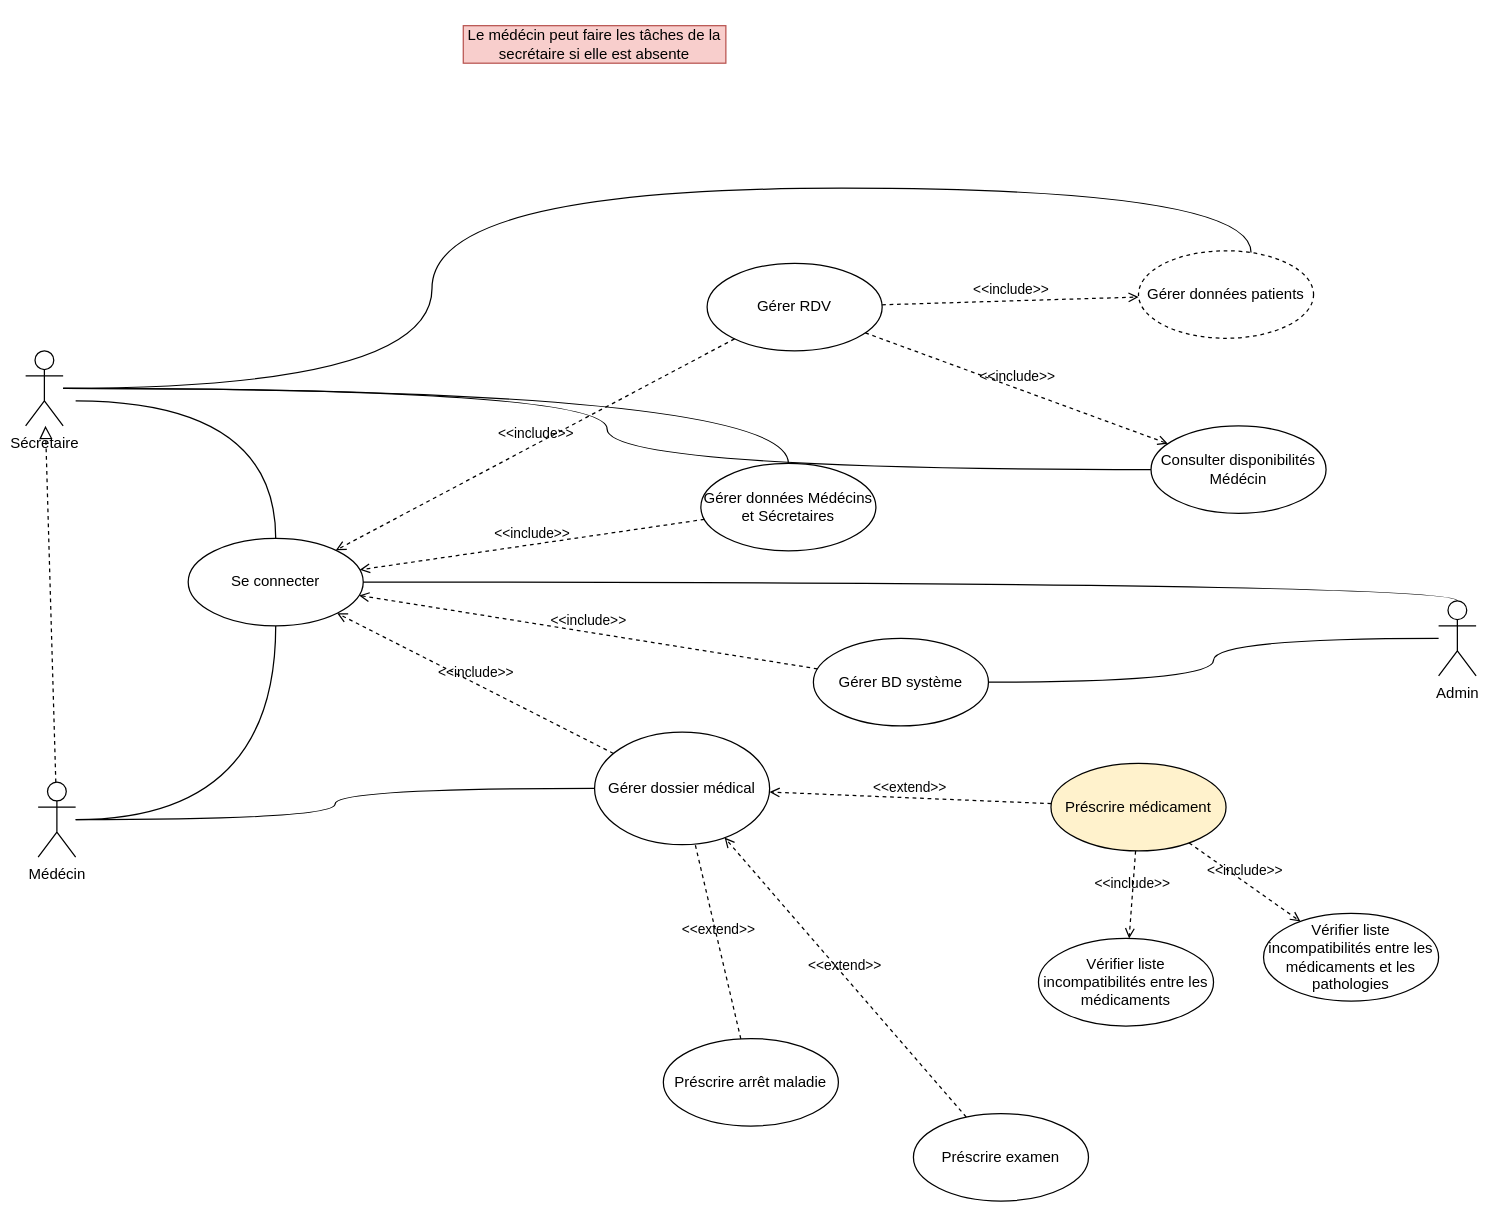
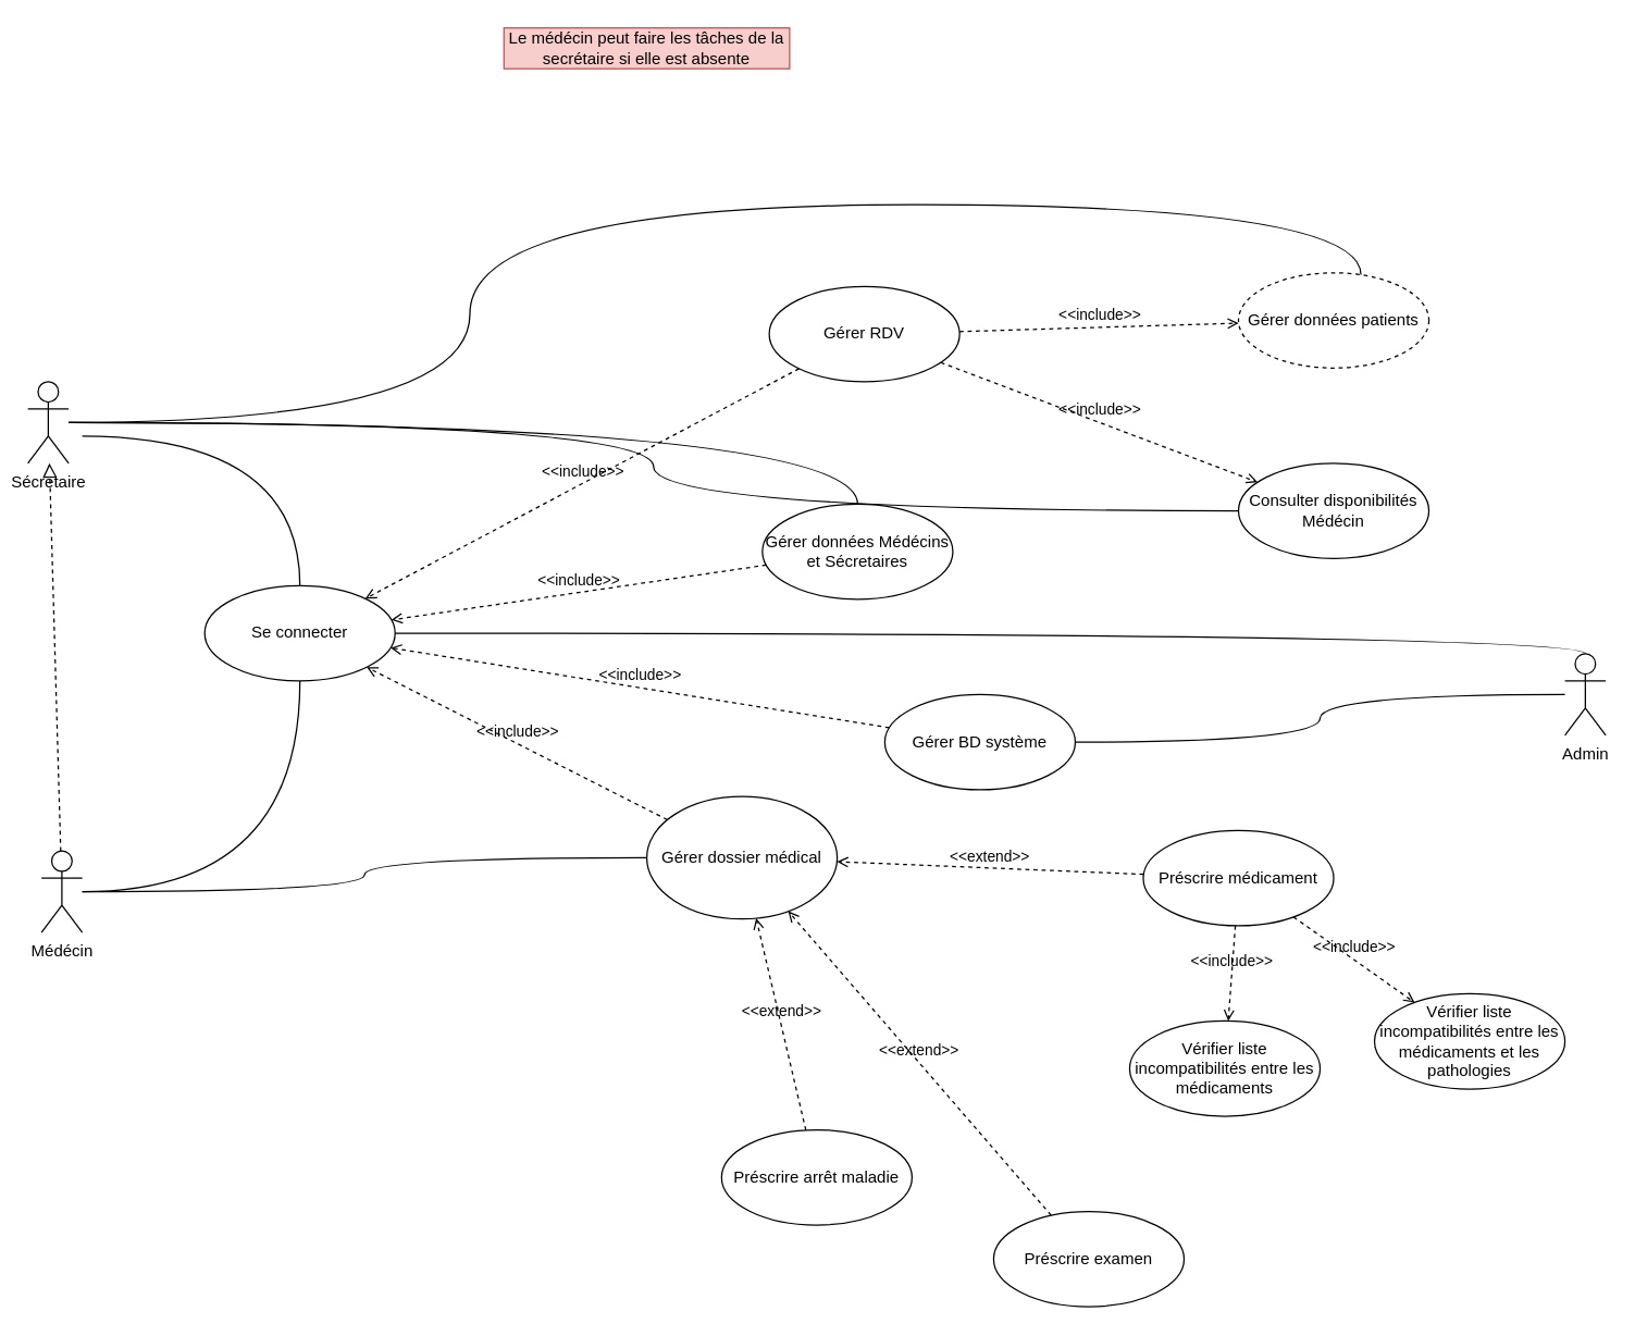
  <mxCell id="0" />
  <mxCell id="1" parent="0" />
  <mxCell id="2" style="edgeStyle=orthogonalEdgeStyle;rounded=0;orthogonalLoop=1;jettySize=auto;html=1;endArrow=none;endFill=0;curved=1;" edge="1" parent="1" source="3" target="17"><mxGeometry relative="1" as="geometry"><mxPoint x="460" y="665" as="targetPoint" /></mxGeometry></mxCell>
  <mxCell id="3" value="Médécin" style="shape=umlActor;verticalLabelPosition=bottom;verticalAlign=top;html=1;outlineConnect=0;" vertex="1" parent="1"><mxGeometry x="30" y="625" width="30" height="60" as="geometry" /></mxCell>
  <mxCell id="4" style="edgeStyle=orthogonalEdgeStyle;rounded=0;orthogonalLoop=1;jettySize=auto;html=1;endArrow=none;endFill=0;curved=1;" edge="1" parent="1" source="5" target="9"><mxGeometry relative="1" as="geometry" /></mxCell>
  <mxCell id="5" value="Sécretaire" style="shape=umlActor;verticalLabelPosition=bottom;verticalAlign=top;html=1;outlineConnect=0;" vertex="1" parent="1"><mxGeometry x="20" y="280" width="30" height="60" as="geometry" /></mxCell>
  <mxCell id="6" value="Gérer RDV" style="ellipse;whiteSpace=wrap;html=1;" vertex="1" parent="1"><mxGeometry x="565" y="210" width="140" height="70" as="geometry" /></mxCell>
  <mxCell id="7" value="Gérer données patients" style="ellipse;whiteSpace=wrap;html=1;dashed=1;" vertex="1" parent="1"><mxGeometry x="910" y="200" width="140" height="70" as="geometry" /></mxCell>
  <mxCell id="8" value="&amp;lt;&amp;lt;include&amp;gt;&amp;gt;" style="html=1;verticalAlign=bottom;labelBackgroundColor=none;endArrow=open;endFill=0;dashed=1;rounded=0;" edge="1" parent="1" source="6" target="7"><mxGeometry width="160" relative="1" as="geometry"><mxPoint x="600" y="400" as="sourcePoint" /><mxPoint x="760" y="400" as="targetPoint" /></mxGeometry></mxCell>
- <mxCell id="9" value="Consulter disponibilités Médécin" style="ellipse;whiteSpace=wrap;html=1;" vertex="1" parent="1"><mxGeometry x="920" y="340" width="140" height="70" as="geometry" /></mxCell>
+ <mxCell id="9" value="Consulter disponibilités Médécin" style="ellipse;whiteSpace=wrap;html=1;" vertex="1" parent="1"><mxGeometry x="910" y="340" width="140" height="70" as="geometry" /></mxCell>
  <mxCell id="10" value="&amp;lt;&amp;lt;include&amp;gt;&amp;gt;" style="html=1;verticalAlign=bottom;labelBackgroundColor=none;endArrow=open;endFill=0;dashed=1;rounded=0;" edge="1" parent="1" source="6" target="9"><mxGeometry width="160" relative="1" as="geometry"><mxPoint x="783" y="248" as="sourcePoint" /><mxPoint x="922" y="232" as="targetPoint" /></mxGeometry></mxCell>
  <mxCell id="11" style="edgeStyle=orthogonalEdgeStyle;rounded=0;orthogonalLoop=1;jettySize=auto;html=1;endArrow=none;endFill=0;curved=1;" edge="1" parent="1" source="5" target="7"><mxGeometry relative="1" as="geometry"><mxPoint x="350" y="185.03" as="sourcePoint" /><mxPoint x="900" y="119.996" as="targetPoint" /><Array as="points"><mxPoint x="345" y="150" /><mxPoint x="1000" y="150" /></Array></mxGeometry></mxCell>
  <mxCell id="12" value="Gérer données Médécins et Sécretaires" style="ellipse;whiteSpace=wrap;html=1;" vertex="1" parent="1"><mxGeometry x="560" y="370" width="140" height="70" as="geometry" /></mxCell>
  <mxCell id="13" style="edgeStyle=orthogonalEdgeStyle;rounded=0;orthogonalLoop=1;jettySize=auto;html=1;endArrow=none;endFill=0;curved=1;" edge="1" parent="1" source="5" target="12"><mxGeometry relative="1" as="geometry"><mxPoint x="370" y="310" as="sourcePoint" /><mxPoint x="575" y="255" as="targetPoint" /></mxGeometry></mxCell>
- <mxCell id="14" value="Préscrire médicament" style="ellipse;whiteSpace=wrap;html=1;fillColor=#fff2cc;" vertex="1" parent="1"><mxGeometry x="840" y="610" width="140" height="70" as="geometry" /></mxCell>
+ <mxCell id="14" value="Préscrire médicament" style="ellipse;whiteSpace=wrap;html=1;" vertex="1" parent="1"><mxGeometry x="840" y="610" width="140" height="70" as="geometry" /></mxCell>
  <mxCell id="15" value="Préscrire examen" style="ellipse;whiteSpace=wrap;html=1;" vertex="1" parent="1"><mxGeometry x="730" y="890" width="140" height="70" as="geometry" /></mxCell>
  <mxCell id="16" value="Préscrire arrêt maladie" style="ellipse;whiteSpace=wrap;html=1;" vertex="1" parent="1"><mxGeometry x="530" y="830" width="140" height="70" as="geometry" /></mxCell>
  <mxCell id="17" value="Gérer dossier médical" style="ellipse;whiteSpace=wrap;html=1;" vertex="1" parent="1"><mxGeometry x="475" y="585" width="140" height="90" as="geometry" /></mxCell>
  <mxCell id="18" value="Vérifier liste incompatibilités entre les médicaments et les pathologies" style="ellipse;whiteSpace=wrap;html=1;" vertex="1" parent="1"><mxGeometry x="1010" y="730" width="140" height="70" as="geometry" /></mxCell>
  <mxCell id="19" value="Le médécin peut faire les tâches de la secrétaire si elle est absente" style="text;html=1;strokeColor=#b85450;fillColor=#f8cecc;align=center;verticalAlign=middle;whiteSpace=wrap;rounded=0;" vertex="1" parent="1"><mxGeometry x="370" y="20" width="210" height="30" as="geometry" /></mxCell>
  <mxCell id="20" value="" style="endArrow=block;startArrow=none;endFill=0;startFill=0;endSize=8;html=1;verticalAlign=bottom;dashed=1;labelBackgroundColor=none;rounded=0;" edge="1" parent="1" source="3" target="5"><mxGeometry width="160" relative="1" as="geometry"><mxPoint x="570" y="450" as="sourcePoint" /><mxPoint x="730" y="450" as="targetPoint" /></mxGeometry></mxCell>
  <mxCell id="21" value="&amp;lt;&amp;lt;extend&amp;gt;&amp;gt;" style="html=1;verticalAlign=bottom;labelBackgroundColor=none;endArrow=open;endFill=0;dashed=1;rounded=0;" edge="1" parent="1" source="14" target="17"><mxGeometry width="160" relative="1" as="geometry"><mxPoint x="840" y="760" as="sourcePoint" /><mxPoint x="730" y="700" as="targetPoint" /></mxGeometry></mxCell>
  <mxCell id="22" value="&amp;lt;&amp;lt;include&amp;gt;&amp;gt;" style="html=1;verticalAlign=bottom;labelBackgroundColor=none;endArrow=open;endFill=0;dashed=1;rounded=0;" edge="1" parent="1" source="14" target="18"><mxGeometry width="160" relative="1" as="geometry"><mxPoint x="570" y="700" as="sourcePoint" /><mxPoint x="730" y="700" as="targetPoint" /></mxGeometry></mxCell>
  <mxCell id="23" value="Vérifier liste incompatibilités entre les médicaments" style="ellipse;whiteSpace=wrap;html=1;" vertex="1" parent="1"><mxGeometry x="830" y="750" width="140" height="70" as="geometry" /></mxCell>
  <mxCell id="24" value="&amp;lt;&amp;lt;include&amp;gt;&amp;gt;" style="html=1;verticalAlign=bottom;labelBackgroundColor=none;endArrow=open;endFill=0;dashed=1;rounded=0;" edge="1" parent="1" source="14" target="23"><mxGeometry width="160" relative="1" as="geometry"><mxPoint x="890" y="767" as="sourcePoint" /><mxPoint x="1020" y="773" as="targetPoint" /></mxGeometry></mxCell>
  <mxCell id="25" value="&amp;lt;&amp;lt;extend&amp;gt;&amp;gt;" style="html=1;verticalAlign=bottom;labelBackgroundColor=none;endArrow=open;endFill=0;dashed=1;rounded=0;" edge="1" parent="1" source="15" target="17"><mxGeometry width="160" relative="1" as="geometry"><mxPoint x="763" y="745" as="sourcePoint" /><mxPoint x="653" y="706" as="targetPoint" /></mxGeometry></mxCell>
- <mxCell id="26" value="&amp;lt;&amp;lt;extend&amp;gt;&amp;gt;" style="html=1;verticalAlign=bottom;labelBackgroundColor=none;endArrow=none;endFill=0;dashed=1;rounded=0;" edge="1" parent="1" source="16" target="17"><mxGeometry width="160" relative="1" as="geometry"><mxPoint x="780" y="903" as="sourcePoint" /><mxPoint x="626" y="740" as="targetPoint" /></mxGeometry></mxCell>
+ <mxCell id="26" value="&amp;lt;&amp;lt;extend&amp;gt;&amp;gt;" style="html=1;verticalAlign=bottom;labelBackgroundColor=none;endArrow=open;endFill=0;dashed=1;rounded=0;" edge="1" parent="1" source="16" target="17"><mxGeometry width="160" relative="1" as="geometry"><mxPoint x="780" y="903" as="sourcePoint" /><mxPoint x="626" y="740" as="targetPoint" /></mxGeometry></mxCell>
  <mxCell id="27" value="Se connecter" style="ellipse;whiteSpace=wrap;html=1;" vertex="1" parent="1"><mxGeometry x="150" y="430" width="140" height="70" as="geometry" /></mxCell>
  <mxCell id="28" style="edgeStyle=orthogonalEdgeStyle;rounded=0;orthogonalLoop=1;jettySize=auto;html=1;endArrow=none;endFill=0;curved=1;" edge="1" parent="1" target="27"><mxGeometry relative="1" as="geometry"><mxPoint x="60" y="320" as="sourcePoint" /><mxPoint x="730" y="380" as="targetPoint" /></mxGeometry></mxCell>
  <mxCell id="29" style="edgeStyle=orthogonalEdgeStyle;rounded=0;orthogonalLoop=1;jettySize=auto;html=1;endArrow=none;endFill=0;curved=1;" edge="1" parent="1" source="3" target="27"><mxGeometry relative="1" as="geometry"><mxPoint x="70" y="330" as="sourcePoint" /><mxPoint x="230" y="440" as="targetPoint" /></mxGeometry></mxCell>
  <mxCell id="30" value="&amp;lt;&amp;lt;include&amp;gt;&amp;gt;" style="html=1;verticalAlign=bottom;labelBackgroundColor=none;endArrow=open;endFill=0;dashed=1;rounded=0;" edge="1" parent="1" source="6" target="27"><mxGeometry width="160" relative="1" as="geometry"><mxPoint x="701" y="276" as="sourcePoint" /><mxPoint x="944" y="364" as="targetPoint" /></mxGeometry></mxCell>
  <mxCell id="31" value="&amp;lt;&amp;lt;include&amp;gt;&amp;gt;" style="html=1;verticalAlign=bottom;labelBackgroundColor=none;endArrow=open;endFill=0;dashed=1;rounded=0;" edge="1" parent="1" source="12" target="27"><mxGeometry width="160" relative="1" as="geometry"><mxPoint x="597" y="280" as="sourcePoint" /><mxPoint x="278" y="450" as="targetPoint" /></mxGeometry></mxCell>
  <mxCell id="32" value="&amp;lt;&amp;lt;include&amp;gt;&amp;gt;" style="html=1;verticalAlign=bottom;labelBackgroundColor=none;endArrow=open;endFill=0;dashed=1;rounded=0;" edge="1" parent="1" source="17" target="27"><mxGeometry width="160" relative="1" as="geometry"><mxPoint x="662" y="423" as="sourcePoint" /><mxPoint x="298" y="467" as="targetPoint" /></mxGeometry></mxCell>
  <mxCell id="33" value="Admin" style="shape=umlActor;verticalLabelPosition=bottom;verticalAlign=top;html=1;outlineConnect=0;" vertex="1" parent="1"><mxGeometry x="1150" y="480" width="30" height="60" as="geometry" /></mxCell>
  <mxCell id="34" style="edgeStyle=orthogonalEdgeStyle;rounded=0;orthogonalLoop=1;jettySize=auto;html=1;endArrow=none;endFill=0;curved=1;" edge="1" parent="1" source="33" target="27"><mxGeometry relative="1" as="geometry"><mxPoint x="70" y="330" as="sourcePoint" /><mxPoint x="230" y="440" as="targetPoint" /><Array as="points"><mxPoint x="1165" y="465" /></Array></mxGeometry></mxCell>
  <mxCell id="35" value="Gérer BD système" style="ellipse;whiteSpace=wrap;html=1;" vertex="1" parent="1"><mxGeometry x="650" y="510" width="140" height="70" as="geometry" /></mxCell>
  <mxCell id="36" style="edgeStyle=orthogonalEdgeStyle;rounded=0;orthogonalLoop=1;jettySize=auto;html=1;endArrow=none;endFill=0;curved=1;" edge="1" parent="1" source="33" target="35"><mxGeometry relative="1" as="geometry"><mxPoint x="1260" y="475" as="sourcePoint" /><mxPoint x="300" y="475" as="targetPoint" /></mxGeometry></mxCell>
  <mxCell id="37" value="&amp;lt;&amp;lt;include&amp;gt;&amp;gt;" style="html=1;verticalAlign=bottom;labelBackgroundColor=none;endArrow=open;endFill=0;dashed=1;rounded=0;" edge="1" parent="1" source="35" target="27"><mxGeometry width="160" relative="1" as="geometry"><mxPoint x="532" y="609" as="sourcePoint" /><mxPoint x="282" y="498" as="targetPoint" /></mxGeometry></mxCell>
